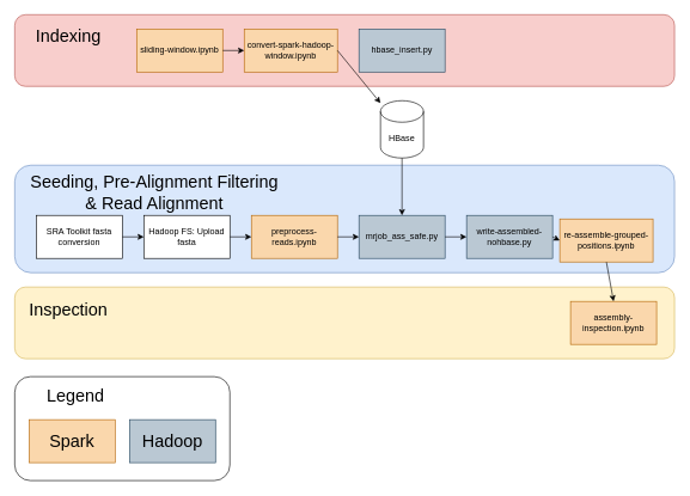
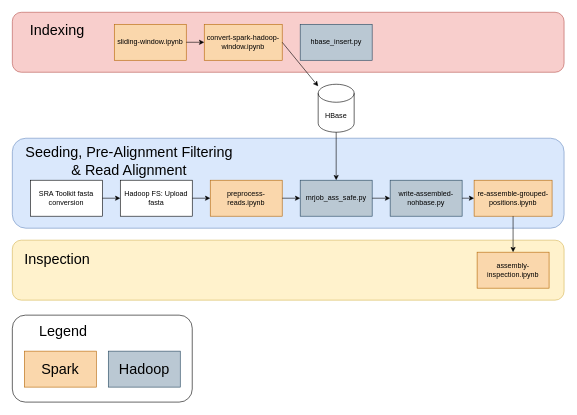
  <mxCell id="0" />
  <mxCell id="1" parent="0" />
  <mxCell id="2" value="" style="rounded=1;whiteSpace=wrap;html=1;fontSize=24;" vertex="1" parent="1"><mxGeometry x="20" y="525" width="300" height="145" as="geometry" /></mxCell>
  <mxCell id="3" value="" style="rounded=1;whiteSpace=wrap;html=1;fillColor=#fff2cc;strokeColor=#d6b656;" vertex="1" parent="1"><mxGeometry x="20" y="400" width="920" height="100" as="geometry" /></mxCell>
  <mxCell id="4" value="" style="rounded=1;whiteSpace=wrap;html=1;fillColor=#dae8fc;strokeColor=#6c8ebf;" vertex="1" parent="1"><mxGeometry x="20" y="230" width="920" height="150" as="geometry" /></mxCell>
  <mxCell id="5" value="" style="rounded=1;whiteSpace=wrap;html=1;fillColor=#f8cecc;strokeColor=#b85450;" vertex="1" parent="1"><mxGeometry x="20" y="20" width="920" height="100" as="geometry" /></mxCell>
  <mxCell id="6" value="sliding-window.ipynb" style="rounded=0;whiteSpace=wrap;html=1;fillColor=#fad7ac;strokeColor=#b46504;" vertex="1" parent="1"><mxGeometry x="190" y="40" width="120" height="60" as="geometry" /></mxCell>
  <mxCell id="7" value="convert-spark-hadoop-window.ipynb" style="rounded=0;whiteSpace=wrap;html=1;fillColor=#fad7ac;strokeColor=#b46504;" vertex="1" parent="1"><mxGeometry x="340" y="40" width="130" height="60" as="geometry" /></mxCell>
  <mxCell id="8" value="hbase_insert.py" style="rounded=0;whiteSpace=wrap;html=1;fillColor=#bac8d3;strokeColor=#23445d;" vertex="1" parent="1"><mxGeometry x="500" y="40" width="120" height="60" as="geometry" /></mxCell>
  <mxCell id="9" value="SRA Toolkit fasta conversion" style="rounded=0;whiteSpace=wrap;html=1;" vertex="1" parent="1"><mxGeometry x="50" y="300" width="120" height="60" as="geometry" /></mxCell>
  <mxCell id="10" value="preprocess-reads.ipynb" style="rounded=0;whiteSpace=wrap;html=1;fillColor=#fad7ac;strokeColor=#b46504;" vertex="1" parent="1"><mxGeometry x="350" y="300" width="120" height="60" as="geometry" /></mxCell>
  <mxCell id="11" value="mrjob_ass_safe.py" style="rounded=0;whiteSpace=wrap;html=1;fillColor=#bac8d3;strokeColor=#23445d;" vertex="1" parent="1"><mxGeometry x="500" y="300" width="120" height="60" as="geometry" /></mxCell>
  <mxCell id="12" value="write-assembled-nohbase.py" style="rounded=0;whiteSpace=wrap;html=1;fillColor=#bac8d3;strokeColor=#23445d;" vertex="1" parent="1"><mxGeometry x="650" y="300" width="120" height="60" as="geometry" /></mxCell>
- <mxCell id="13" value="re-assemble-grouped-positions.ipynb" style="rounded=0;whiteSpace=wrap;html=1;fillColor=#fad7ac;strokeColor=#b46504;" vertex="1" parent="1"><mxGeometry x="780" y="305" width="130" height="60" as="geometry" /></mxCell>
+ <mxCell id="13" value="re-assemble-grouped-positions.ipynb" style="rounded=0;whiteSpace=wrap;html=1;fillColor=#fad7ac;strokeColor=#b46504;" vertex="1" parent="1"><mxGeometry x="790" y="300" width="130" height="60" as="geometry" /></mxCell>
  <mxCell id="14" value="assembly-inspection.ipynb" style="rounded=0;whiteSpace=wrap;html=1;fillColor=#fad7ac;strokeColor=#b46504;" vertex="1" parent="1"><mxGeometry x="795" y="420" width="120" height="60" as="geometry" /></mxCell>
  <mxCell id="15" value="Hadoop FS: Upload fasta" style="rounded=0;whiteSpace=wrap;html=1;" vertex="1" parent="1"><mxGeometry x="200" y="300" width="120" height="60" as="geometry" /></mxCell>
  <mxCell id="16" value="HBase" style="shape=cylinder3;whiteSpace=wrap;html=1;boundedLbl=1;backgroundOutline=1;size=15;" vertex="1" parent="1"><mxGeometry x="530" y="140" width="60" height="80" as="geometry" /></mxCell>
  <mxCell id="17" value="" style="endArrow=classic;html=1;rounded=0;exitX=1;exitY=0.5;exitDx=0;exitDy=0;entryX=0;entryY=0.5;entryDx=0;entryDy=0;" edge="1" parent="1" source="6" target="7"><mxGeometry width="50" height="50" relative="1" as="geometry"><mxPoint x="120" y="160" as="sourcePoint" /><mxPoint x="180" y="160" as="targetPoint" /></mxGeometry></mxCell>
  <mxCell id="18" value="" style="endArrow=classic;html=1;rounded=0;exitX=1;exitY=0.5;exitDx=0;exitDy=0;" edge="1" parent="1" source="7" target="16"><mxGeometry width="50" height="50" relative="1" as="geometry"><mxPoint x="360" y="150" as="sourcePoint" /><mxPoint x="500" y="150" as="targetPoint" /></mxGeometry></mxCell>
  <mxCell id="19" value="" style="endArrow=classic;html=1;rounded=0;exitX=1;exitY=0.5;exitDx=0;exitDy=0;entryX=0;entryY=0.5;entryDx=0;entryDy=0;" edge="1" parent="1" source="9" target="15"><mxGeometry width="50" height="50" relative="1" as="geometry"><mxPoint x="210" y="270" as="sourcePoint" /><mxPoint x="380" y="270" as="targetPoint" /></mxGeometry></mxCell>
  <mxCell id="20" value="" style="endArrow=classic;html=1;rounded=0;exitX=1;exitY=0.5;exitDx=0;exitDy=0;entryX=0;entryY=0.5;entryDx=0;entryDy=0;" edge="1" parent="1" source="15" target="10"><mxGeometry width="50" height="50" relative="1" as="geometry"><mxPoint x="480" y="480" as="sourcePoint" /><mxPoint x="620" y="480" as="targetPoint" /></mxGeometry></mxCell>
  <mxCell id="21" value="" style="endArrow=classic;html=1;rounded=0;exitX=1;exitY=0.5;exitDx=0;exitDy=0;entryX=0;entryY=0.5;entryDx=0;entryDy=0;" edge="1" parent="1" source="10" target="11"><mxGeometry width="50" height="50" relative="1" as="geometry"><mxPoint x="540" y="450" as="sourcePoint" /><mxPoint x="680" y="450" as="targetPoint" /></mxGeometry></mxCell>
  <mxCell id="22" value="" style="endArrow=classic;html=1;rounded=0;exitX=1;exitY=0.5;exitDx=0;exitDy=0;entryX=0;entryY=0.5;entryDx=0;entryDy=0;" edge="1" parent="1" source="11" target="12"><mxGeometry width="50" height="50" relative="1" as="geometry"><mxPoint x="730" y="420" as="sourcePoint" /><mxPoint x="870" y="420" as="targetPoint" /></mxGeometry></mxCell>
  <mxCell id="23" value="" style="endArrow=classic;html=1;rounded=0;exitX=1;exitY=0.5;exitDx=0;exitDy=0;entryX=0;entryY=0.5;entryDx=0;entryDy=0;" edge="1" parent="1" source="12" target="13"><mxGeometry width="50" height="50" relative="1" as="geometry"><mxPoint x="700" y="260" as="sourcePoint" /><mxPoint x="870" y="260" as="targetPoint" /></mxGeometry></mxCell>
  <mxCell id="24" value="" style="endArrow=classic;html=1;rounded=0;exitX=0.5;exitY=1;exitDx=0;exitDy=0;entryX=0.5;entryY=0;entryDx=0;entryDy=0;exitPerimeter=0;" edge="1" parent="1" source="16" target="11"><mxGeometry width="50" height="50" relative="1" as="geometry"><mxPoint x="370" y="230" as="sourcePoint" /><mxPoint x="540" y="230" as="targetPoint" /></mxGeometry></mxCell>
  <mxCell id="25" value="" style="endArrow=classic;html=1;rounded=0;exitX=0.5;exitY=1;exitDx=0;exitDy=0;entryX=0.5;entryY=0;entryDx=0;entryDy=0;" edge="1" parent="1" source="13" target="14"><mxGeometry width="50" height="50" relative="1" as="geometry"><mxPoint x="960" y="490" as="sourcePoint" /><mxPoint x="1100" y="490" as="targetPoint" /></mxGeometry></mxCell>
  <mxCell id="26" value="Indexing" style="text;html=1;strokeColor=none;fillColor=none;align=center;verticalAlign=middle;whiteSpace=wrap;rounded=0;fontSize=24;" vertex="1" parent="1"><mxGeometry x="30" y="30" width="130" height="40" as="geometry" /></mxCell>
  <mxCell id="27" value="Seeding, Pre-Alignment Filtering &amp;amp; Read Alignment" style="text;html=1;strokeColor=none;fillColor=none;align=center;verticalAlign=middle;whiteSpace=wrap;rounded=0;fontSize=24;" vertex="1" parent="1"><mxGeometry x="30" y="235" width="370" height="65" as="geometry" /></mxCell>
  <mxCell id="28" value="Inspection" style="text;html=1;strokeColor=none;fillColor=none;align=center;verticalAlign=middle;whiteSpace=wrap;rounded=0;fontSize=24;" vertex="1" parent="1"><mxGeometry x="30" y="415" width="130" height="35" as="geometry" /></mxCell>
  <mxCell id="29" value="Spark" style="rounded=0;whiteSpace=wrap;html=1;fontSize=24;fillColor=#fad7ac;strokeColor=#b46504;" vertex="1" parent="1"><mxGeometry x="40" y="585" width="120" height="60" as="geometry" /></mxCell>
  <mxCell id="30" value="Hadoop" style="rounded=0;whiteSpace=wrap;html=1;fontSize=24;fillColor=#bac8d3;strokeColor=#23445d;" vertex="1" parent="1"><mxGeometry x="180" y="585" width="120" height="60" as="geometry" /></mxCell>
  <mxCell id="31" value="Legend" style="text;html=1;strokeColor=none;fillColor=none;align=center;verticalAlign=middle;whiteSpace=wrap;rounded=0;fontSize=24;" vertex="1" parent="1"><mxGeometry x="40" y="535" width="130" height="35" as="geometry" /></mxCell>
